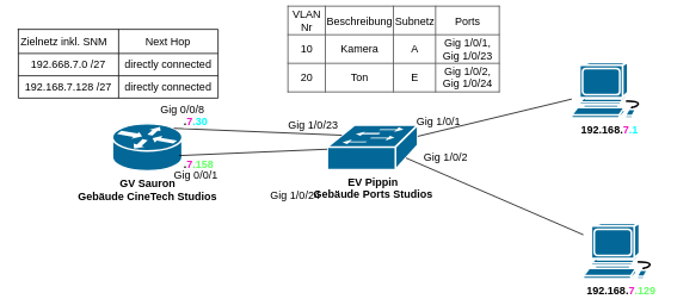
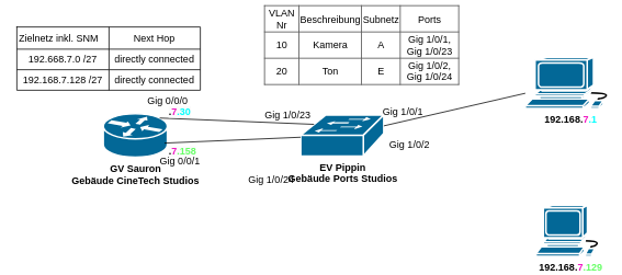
  <mxCell id="0" />
  <mxCell id="1" parent="0" />
- <mxCell id="2" value="&lt;b&gt;192.168.&lt;font color=&quot;#f019c2&quot;&gt;7&lt;/font&gt;&lt;font style=&quot;color: rgb(0, 255, 255);&quot;&gt;.1&lt;/font&gt;&lt;/b&gt;" style="shape=mxgraph.cisco.computers_and_peripherals.workstation;sketch=0;html=1;pointerEvents=1;dashed=0;fillColor=#036897;strokeColor=#ffffff;strokeWidth=2;verticalLabelPosition=bottom;verticalAlign=top;align=center;outlineConnect=0;" parent="1" vertex="1"><mxGeometry x="638" y="69" width="83" height="62" as="geometry" /></mxCell>
+ <mxCell id="2" value="&lt;b&gt;192.168.&lt;font color=&quot;#f019c2&quot;&gt;7&lt;/font&gt;&lt;font style=&quot;color: rgb(0, 255, 255);&quot;&gt;.1&lt;/font&gt;&lt;/b&gt;" style="shape=mxgraph.cisco.computers_and_peripherals.workstation;sketch=0;html=1;pointerEvents=1;dashed=0;fillColor=#036897;strokeColor=#ffffff;strokeWidth=2;verticalLabelPosition=bottom;verticalAlign=top;align=center;outlineConnect=0;" parent="1" vertex="1"><mxGeometry x="638" y="69" width="110" height="62" as="geometry" /></mxCell>
  <mxCell id="3" value="&lt;b&gt;EV Pippin&lt;br&gt;Gebäude Ports Studios&lt;/b&gt;&lt;div&gt;&lt;b&gt;&lt;br&gt;&lt;/b&gt;&lt;/div&gt;" style="shape=mxgraph.cisco.switches.workgroup_switch;sketch=0;html=1;pointerEvents=1;dashed=0;fillColor=#036897;strokeColor=#ffffff;strokeWidth=2;verticalLabelPosition=bottom;verticalAlign=top;align=center;outlineConnect=0;" parent="1" vertex="1"><mxGeometry x="365" y="139" width="101" height="50" as="geometry" /></mxCell>
  <mxCell id="4" value="&lt;b&gt;192.168.&lt;font color=&quot;#f019c2&quot;&gt;7&lt;/font&gt;&lt;font style=&quot;color: rgb(102, 255, 102);&quot;&gt;.129&lt;/font&gt;&lt;/b&gt;" style="shape=mxgraph.cisco.computers_and_peripherals.workstation;sketch=0;html=1;pointerEvents=1;dashed=0;fillColor=#036897;strokeColor=#ffffff;strokeWidth=2;verticalLabelPosition=bottom;verticalAlign=top;align=center;outlineConnect=0;" parent="1" vertex="1"><mxGeometry x="651" y="249" width="83" height="62" as="geometry" /></mxCell>
  <mxCell id="5" value="&lt;table style=&quot;border: 1px solid rgb(71, 71, 71); border-collapse: collapse;&quot; border=&quot;1&quot;&gt;&lt;tbody&gt;&lt;tr&gt;&lt;td&gt;VLAN Nr&lt;/td&gt;&lt;td&gt;Beschreibung&lt;/td&gt;&lt;td&gt;Subnetz&lt;/td&gt;&lt;td&gt;Ports&lt;/td&gt;&lt;/tr&gt;&lt;tr&gt;&lt;td&gt;10&lt;/td&gt;&lt;td&gt;Kamera&lt;/td&gt;&lt;td&gt;A&lt;/td&gt;&lt;td&gt;Gig 1/0/1, Gig 1/0/23&lt;/td&gt;&lt;/tr&gt;&lt;tr&gt;&lt;td&gt;20&lt;/td&gt;&lt;td&gt;Ton&lt;/td&gt;&lt;td&gt;E&lt;/td&gt;&lt;td&gt;Gig 1/0/2, Gig 1/0/24&lt;/td&gt;&lt;/tr&gt;&lt;/tbody&gt;&lt;/table&gt;" style="text;html=1;strokeColor=none;fillColor=none;align=center;verticalAlign=middle;whiteSpace=wrap;rounded=0;" parent="1" vertex="1"><mxGeometry x="320" y="20" width="239" height="67" as="geometry" /></mxCell>
  <mxCell id="6" value="&lt;b&gt;GV Sauron&lt;br&gt;Gebäude CineTech Studios&lt;/b&gt;&lt;div&gt;&lt;b&gt;&lt;br&gt;&lt;/b&gt;&lt;/div&gt;" style="shape=mxgraph.cisco.routers.router;sketch=0;html=1;pointerEvents=1;dashed=0;fillColor=#036897;strokeColor=#ffffff;strokeWidth=2;verticalLabelPosition=bottom;verticalAlign=top;align=center;outlineConnect=0;" parent="1" vertex="1"><mxGeometry x="125" y="137.5" width="78" height="53" as="geometry" /></mxCell>
  <mxCell id="7" value="" style="endArrow=none;html=1;rounded=0;" edge="1" parent="1" source="3" target="2"><mxGeometry width="50" height="50" relative="1" as="geometry"><mxPoint x="428" y="181" as="sourcePoint" /><mxPoint x="478" y="131" as="targetPoint" /></mxGeometry></mxCell>
- <mxCell id="8" value="" style="endArrow=none;html=1;rounded=0;exitX=0.87;exitY=0.74;exitDx=0;exitDy=0;exitPerimeter=0;" edge="1" parent="1" source="3" target="4"><mxGeometry width="50" height="50" relative="1" as="geometry"><mxPoint x="476" y="162" as="sourcePoint" /><mxPoint x="648" y="120" as="targetPoint" /></mxGeometry></mxCell>
  <mxCell id="9" value="" style="endArrow=none;html=1;rounded=0;entryX=0.16;entryY=0.23;entryDx=0;entryDy=0;entryPerimeter=0;exitX=0.88;exitY=0.1;exitDx=0;exitDy=0;exitPerimeter=0;" edge="1" parent="1" source="6" target="3"><mxGeometry width="50" height="50" relative="1" as="geometry"><mxPoint x="233" y="126" as="sourcePoint" /><mxPoint x="661" y="272" as="targetPoint" /></mxGeometry></mxCell>
  <mxCell id="10" value="" style="endArrow=none;html=1;rounded=0;exitX=0.955;exitY=0.676;exitDx=0;exitDy=0;exitPerimeter=0;spacing=2;" edge="1" parent="1" source="6" target="3"><mxGeometry width="50" height="50" relative="1" as="geometry"><mxPoint x="213" y="174" as="sourcePoint" /><mxPoint x="330" y="194" as="targetPoint" /></mxGeometry></mxCell>
  <mxCell id="11" value="Gig 1/0/1" style="text;html=1;align=center;verticalAlign=middle;resizable=0;points=[];autosize=1;strokeColor=none;fillColor=none;" vertex="1" parent="1"><mxGeometry x="455" y="122" width="67" height="26" as="geometry" /></mxCell>
  <mxCell id="12" value="Gig 1/0/2" style="text;html=1;align=center;verticalAlign=middle;resizable=0;points=[];autosize=1;strokeColor=none;fillColor=none;" vertex="1" parent="1"><mxGeometry x="463" y="163" width="67" height="26" as="geometry" /></mxCell>
  <mxCell id="13" value="Gig 1/0/24" style="text;html=1;align=center;verticalAlign=middle;resizable=0;points=[];autosize=1;strokeColor=none;fillColor=none;" vertex="1" parent="1"><mxGeometry x="292" y="205" width="73" height="26" as="geometry" /></mxCell>
  <mxCell id="14" value="Gig 1/0/23" style="text;html=1;align=center;verticalAlign=middle;resizable=0;points=[];autosize=1;strokeColor=none;fillColor=none;" vertex="1" parent="1"><mxGeometry x="312" y="127" width="73" height="26" as="geometry" /></mxCell>
  <mxCell id="15" value="&lt;b style=&quot;forced-color-adjust: none; color: rgb(0, 0, 0); font-family: Helvetica; font-size: 12px; font-style: normal; font-variant-ligatures: normal; font-variant-caps: normal; letter-spacing: normal; orphans: 2; text-align: center; text-indent: 0px; text-transform: none; widows: 2; word-spacing: 0px; -webkit-text-stroke-width: 0px; white-space: nowrap; background-color: rgb(251, 251, 251); text-decoration-thickness: initial; text-decoration-style: initial; text-decoration-color: initial;&quot;&gt;.&lt;font color=&quot;#f019c2&quot; style=&quot;forced-color-adjust: none;&quot;&gt;7&lt;/font&gt;&lt;font style=&quot;forced-color-adjust: none; color: rgb(102, 255, 102);&quot;&gt;.158&lt;/font&gt;&lt;/b&gt;" style="text;whiteSpace=wrap;html=1;" vertex="1" parent="1"><mxGeometry x="203" y="170" width="42.17" height="30.5" as="geometry" /></mxCell>
  <mxCell id="16" value="&lt;b style=&quot;forced-color-adjust: none; color: rgb(0, 0, 0); font-family: Helvetica; font-size: 12px; font-style: normal; font-variant-ligatures: normal; font-variant-caps: normal; letter-spacing: normal; orphans: 2; text-align: center; text-indent: 0px; text-transform: none; widows: 2; word-spacing: 0px; -webkit-text-stroke-width: 0px; white-space: nowrap; background-color: rgb(251, 251, 251); text-decoration-thickness: initial; text-decoration-style: initial; text-decoration-color: initial;&quot;&gt;.&lt;font color=&quot;#f019c2&quot; style=&quot;forced-color-adjust: none;&quot;&gt;7&lt;/font&gt;&lt;font style=&quot;forced-color-adjust: none; color: rgb(0, 255, 255);&quot;&gt;.30&lt;/font&gt;&lt;/b&gt;" style="text;whiteSpace=wrap;html=1;" vertex="1" parent="1"><mxGeometry x="203" y="122" width="40" height="27" as="geometry" /></mxCell>
- <mxCell id="17" value="Gig 0/0/8" style="text;html=1;align=center;verticalAlign=middle;resizable=0;points=[];autosize=1;strokeColor=none;fillColor=none;" vertex="1" parent="1"><mxGeometry x="169" y="109" width="67" height="26" as="geometry" /></mxCell>
+ <mxCell id="17" value="Gig 0/0/0" style="text;html=1;align=center;verticalAlign=middle;resizable=0;points=[];autosize=1;strokeColor=none;fillColor=none;" vertex="1" parent="1"><mxGeometry x="169" y="109" width="67" height="26" as="geometry" /></mxCell>
  <mxCell id="18" value="Gig 0/0/1" style="text;html=1;align=center;verticalAlign=middle;resizable=0;points=[];autosize=1;strokeColor=none;fillColor=none;" vertex="1" parent="1"><mxGeometry x="184" y="182" width="67" height="26" as="geometry" /></mxCell>
  <mxCell id="19" value="" style="shape=table;startSize=0;container=1;collapsible=0;childLayout=tableLayout;" vertex="1" parent="1"><mxGeometry x="20" y="32" width="223" height="77" as="geometry" /></mxCell>
  <mxCell id="20" value="" style="shape=tableRow;horizontal=0;startSize=0;swimlaneHead=0;swimlaneBody=0;strokeColor=inherit;top=0;left=0;bottom=0;right=0;collapsible=0;dropTarget=0;fillColor=none;points=[[0,0.5],[1,0.5]];portConstraint=eastwest;" vertex="1" parent="19"><mxGeometry width="223" height="27" as="geometry" /></mxCell>
  <mxCell id="21" value="Zielnetz inkl. SNM&lt;span style=&quot;white-space: pre;&quot;&gt;&#09;&lt;/span&gt;" style="shape=partialRectangle;html=1;whiteSpace=wrap;connectable=0;strokeColor=inherit;overflow=hidden;fillColor=none;top=0;left=0;bottom=0;right=0;pointerEvents=1;" vertex="1" parent="20"><mxGeometry width="112" height="27" as="geometry"><mxRectangle width="112" height="27" as="alternateBounds" /></mxGeometry></mxCell>
  <mxCell id="22" value="Next Hop" style="shape=partialRectangle;html=1;whiteSpace=wrap;connectable=0;strokeColor=inherit;overflow=hidden;fillColor=none;top=0;left=0;bottom=0;right=0;pointerEvents=1;" vertex="1" parent="20"><mxGeometry x="112" width="111" height="27" as="geometry"><mxRectangle width="111" height="27" as="alternateBounds" /></mxGeometry></mxCell>
  <mxCell id="23" value="" style="shape=tableRow;horizontal=0;startSize=0;swimlaneHead=0;swimlaneBody=0;strokeColor=inherit;top=0;left=0;bottom=0;right=0;collapsible=0;dropTarget=0;fillColor=none;points=[[0,0.5],[1,0.5]];portConstraint=eastwest;" vertex="1" parent="19"><mxGeometry y="27" width="223" height="25" as="geometry" /></mxCell>
  <mxCell id="24" value="192.668.7.0 /27" style="shape=partialRectangle;html=1;whiteSpace=wrap;connectable=0;strokeColor=inherit;overflow=hidden;fillColor=none;top=0;left=0;bottom=0;right=0;pointerEvents=1;" vertex="1" parent="23"><mxGeometry width="112" height="25" as="geometry"><mxRectangle width="112" height="25" as="alternateBounds" /></mxGeometry></mxCell>
  <mxCell id="25" value="directly connected" style="shape=partialRectangle;html=1;whiteSpace=wrap;connectable=0;strokeColor=inherit;overflow=hidden;fillColor=none;top=0;left=0;bottom=0;right=0;pointerEvents=1;" vertex="1" parent="23"><mxGeometry x="112" width="111" height="25" as="geometry"><mxRectangle width="111" height="25" as="alternateBounds" /></mxGeometry></mxCell>
  <mxCell id="26" style="shape=tableRow;horizontal=0;startSize=0;swimlaneHead=0;swimlaneBody=0;strokeColor=inherit;top=0;left=0;bottom=0;right=0;collapsible=0;dropTarget=0;fillColor=none;points=[[0,0.5],[1,0.5]];portConstraint=eastwest;" vertex="1" parent="19"><mxGeometry y="52" width="223" height="25" as="geometry" /></mxCell>
  <mxCell id="27" value="192.168.7.128 /27" style="shape=partialRectangle;html=1;whiteSpace=wrap;connectable=0;strokeColor=inherit;overflow=hidden;fillColor=none;top=0;left=0;bottom=0;right=0;pointerEvents=1;" vertex="1" parent="26"><mxGeometry width="112" height="25" as="geometry"><mxRectangle width="112" height="25" as="alternateBounds" /></mxGeometry></mxCell>
  <mxCell id="28" value="directly connected" style="shape=partialRectangle;html=1;whiteSpace=wrap;connectable=0;strokeColor=inherit;overflow=hidden;fillColor=none;top=0;left=0;bottom=0;right=0;pointerEvents=1;" vertex="1" parent="26"><mxGeometry x="112" width="111" height="25" as="geometry"><mxRectangle width="111" height="25" as="alternateBounds" /></mxGeometry></mxCell>
